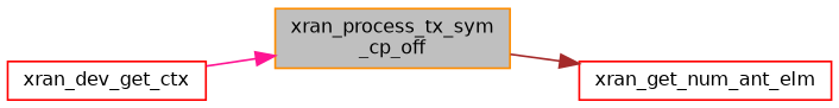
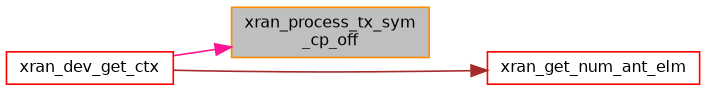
  digraph {
    rankdir=LR
    node [color=red fillcolor=white fontname=Helvetica fontsize=10 shape=record style=filled]
    edge [fontname=Helvetica fontsize=10 labelfontname=Helvetica labelfontsize=10 style=solid]
    n1 [color=darkorange fillcolor=grey75 fontcolor=black height=0.2 label="xran_process_tx_sym\l_cp_off" width=0.4]
    n2 [height=0.2 label=xran_get_num_ant_elm width=0.4]
    n3 [height=0.2 label=xran_dev_get_ctx width=0.4]
-   n1 -> n2 [color=brown]
+   n3 -> n2 [color=brown]
    n3 -> n1 [color=deeppink]
  }
